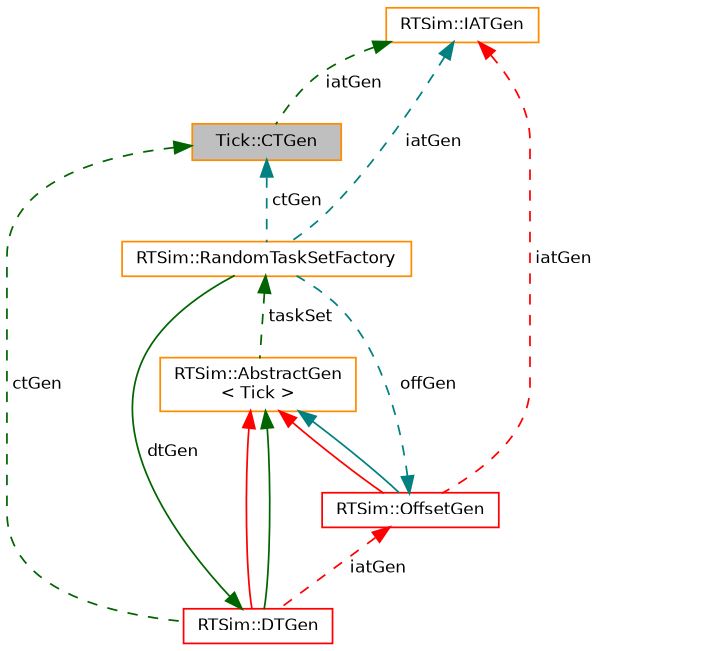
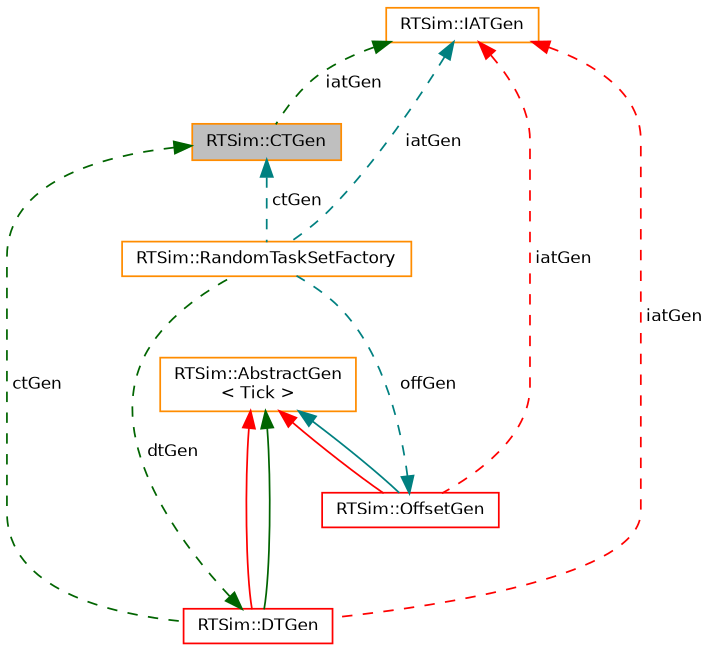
  digraph {
    node [color=darkorange fillcolor=white fontname=Helvetica fontsize=10 shape=record style=filled]
    edge [color=darkgreen dir=back fontname=Helvetica fontsize=10 labelfontname=Helvetica labelfontsize=10 style=dashed]
-   n1 [fillcolor=grey75 fontcolor=black height=0.2 label="Tick::CTGen" width=0.4]
+   n1 [fillcolor=grey75 fontcolor=black height=0.2 label="RTSim::CTGen" width=0.4]
    n2 [height=0.2 label="RTSim::RandomTaskSetFactory" width=0.4]
    n3 [color=red height=0.2 label="RTSim::DTGen" width=0.4]
    n4 [height=0.2 label="RTSim::AbstractGen\l\< Tick \>" width=0.4]
    n5 [height=0.2 label="RTSim::IATGen" width=0.4]
    n6 [color=red height=0.2 label="RTSim::OffsetGen" width=0.4]
    n1 -> n2 [color=teal label=" ctGen"]
    n1 -> n3 [label=" ctGen"]
-   n2 -> n4 [label=" taskSet"]
-   n3 -> n2 [label=" dtGen" style=solid]
+   n3 -> n2 [label=" dtGen"]
    n4 -> n3 [color=red style=solid]
    n4 -> n3 [style=solid]
    n4 -> n6 [color=red style=solid]
    n4 -> n6 [color=teal style=solid]
    n5 -> n1 [label=" iatGen"]
    n5 -> n2 [color=teal label=" iatGen"]
-   n6 -> n3 [color=red label=" iatGen"]
+   n5 -> n3 [color=red label=" iatGen"]
    n5 -> n6 [color=red label=" iatGen"]
    n6 -> n2 [color=teal label=" offGen"]
  }
